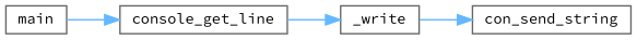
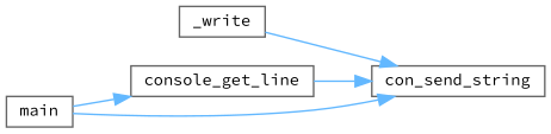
  digraph {
    fontname="Source Code Pro"
    rankdir=RL
    node [color=grey40 fillcolor=white fontname="Source Code Pro" fontsize=10 shape=box style=filled]
    edge [color=steelblue1 dir=back fontname="Source Code Pro" fontsize=10 labelfontname=Helvetica labelfontsize=10 style=solid]
    n1 [height=0.2 label=con_send_string width=0.4]
    n2 [height=0.2 label=_write width=0.4]
    n3 [height=0.2 label=console_get_line width=0.4]
    n4 [height=0.2 label=main width=0.4]
    n1 -> n2
-   n2 -> n3
+   n1 -> n3
+   n1 -> n4
    n3 -> n4
  }
